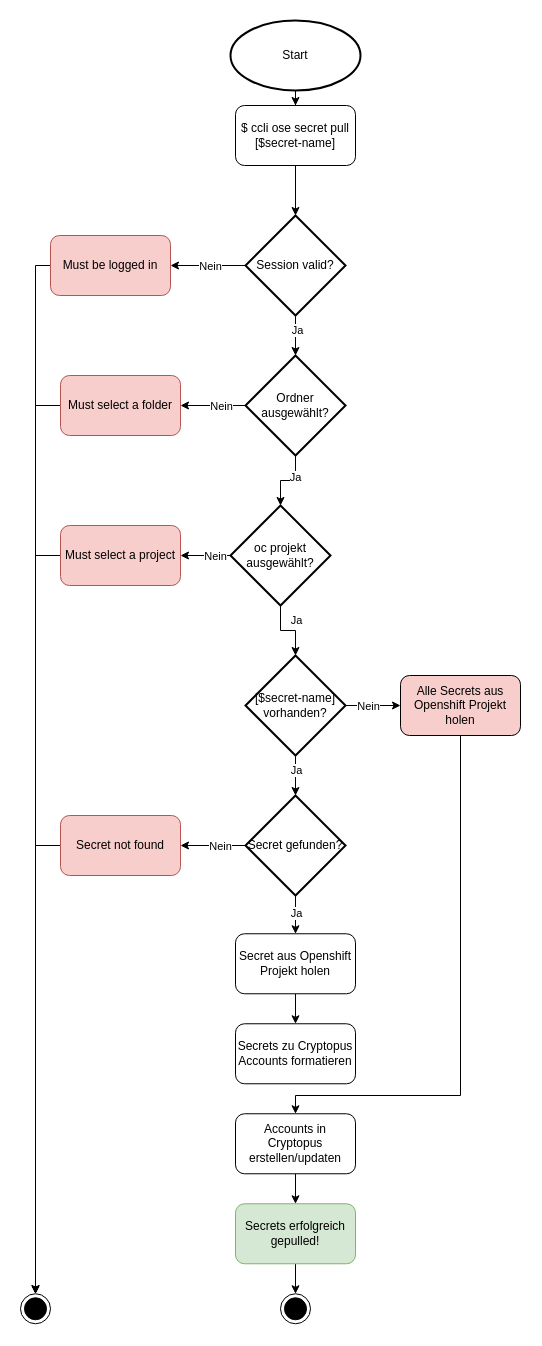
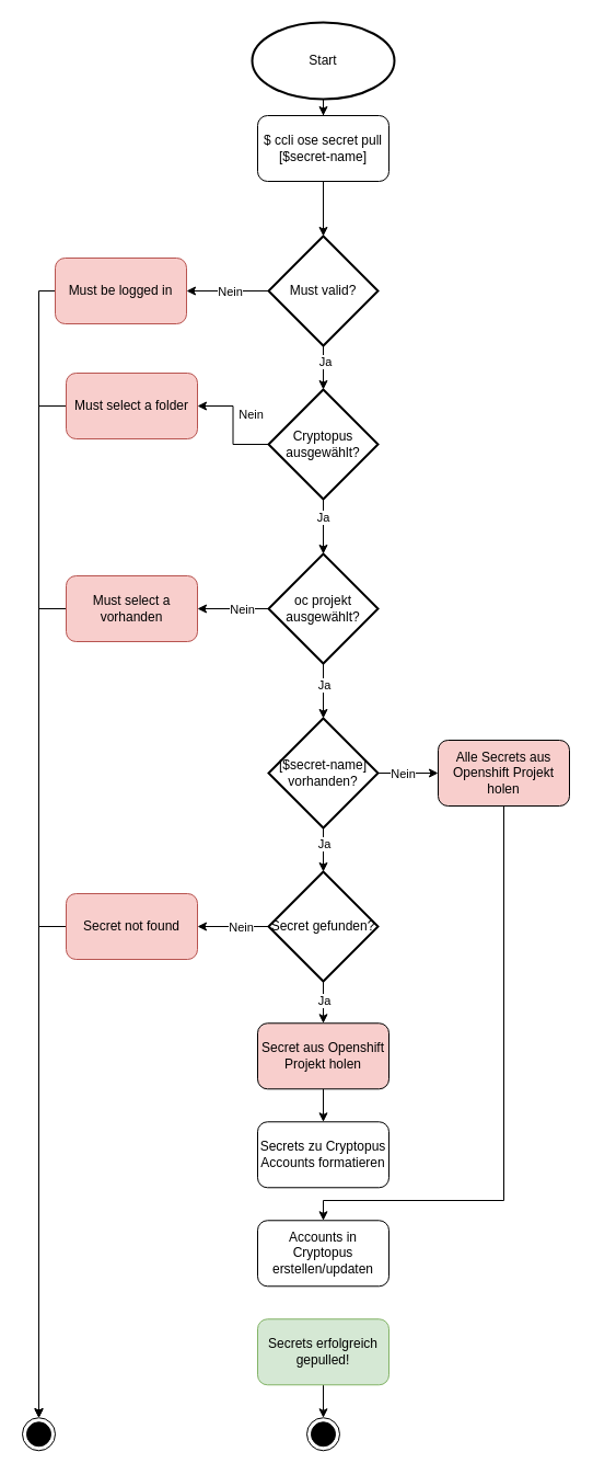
  <mxCell id="0" />
  <mxCell id="1" parent="0" />
  <mxCell id="2" style="edgeStyle=orthogonalEdgeStyle;rounded=0;orthogonalLoop=1;jettySize=auto;html=1;" parent="1" source="3" target="4" edge="1"><mxGeometry relative="1" as="geometry" /></mxCell>
  <mxCell id="3" value="&lt;div&gt;Start&lt;/div&gt;" style="strokeWidth=2;html=1;shape=mxgraph.flowchart.start_1;whiteSpace=wrap;" parent="1" vertex="1"><mxGeometry x="230" y="20" width="130" height="70" as="geometry" /></mxCell>
  <mxCell id="4" value="$ ccli ose secret pull [$secret-name]" style="rounded=1;whiteSpace=wrap;html=1;" parent="1" vertex="1"><mxGeometry x="235" y="105" width="120" height="60" as="geometry" /></mxCell>
  <mxCell id="5" value="" style="ellipse;html=1;shape=endState;fillColor=#000000;" parent="1" vertex="1"><mxGeometry x="20" y="1293.28" width="30" height="30" as="geometry" /></mxCell>
  <mxCell id="6" style="edgeStyle=orthogonalEdgeStyle;rounded=0;orthogonalLoop=1;jettySize=auto;html=1;" parent="1" source="11" target="5" edge="1"><mxGeometry relative="1" as="geometry"><Array as="points"><mxPoint x="35" y="265" /></Array></mxGeometry></mxCell>
  <mxCell id="7" style="edgeStyle=orthogonalEdgeStyle;rounded=0;orthogonalLoop=1;jettySize=auto;html=1;" parent="1" source="9" target="18" edge="1"><mxGeometry relative="1" as="geometry"><mxPoint x="295" y="375" as="targetPoint" /></mxGeometry></mxCell>
  <mxCell id="8" value="Ja" style="edgeLabel;html=1;align=center;verticalAlign=middle;resizable=0;points=[];" parent="7" vertex="1" connectable="0"><mxGeometry x="-0.307" y="1" relative="1" as="geometry"><mxPoint as="offset" /></mxGeometry></mxCell>
- <mxCell id="9" value="Session valid?" style="strokeWidth=2;html=1;shape=mxgraph.flowchart.decision;whiteSpace=wrap;" parent="1" vertex="1"><mxGeometry x="245" y="215" width="100" height="100" as="geometry" /></mxCell>
+ <mxCell id="9" value="Must valid?" style="strokeWidth=2;html=1;shape=mxgraph.flowchart.decision;whiteSpace=wrap;" parent="1" vertex="1"><mxGeometry x="245" y="215" width="100" height="100" as="geometry" /></mxCell>
  <mxCell id="10" style="edgeStyle=orthogonalEdgeStyle;rounded=0;orthogonalLoop=1;jettySize=auto;html=1;" parent="1" source="4" target="9" edge="1"><mxGeometry relative="1" as="geometry"><mxPoint x="295" y="165" as="sourcePoint" /><mxPoint x="295" y="385" as="targetPoint" /></mxGeometry></mxCell>
  <mxCell id="11" value="Must be logged in" style="rounded=1;whiteSpace=wrap;html=1;fillColor=#f8cecc;strokeColor=#b85450;" parent="1" vertex="1"><mxGeometry x="50" y="235" width="120" height="60" as="geometry" /></mxCell>
  <mxCell id="12" style="edgeStyle=orthogonalEdgeStyle;rounded=0;orthogonalLoop=1;jettySize=auto;html=1;" parent="1" source="9" target="11" edge="1"><mxGeometry relative="1" as="geometry"><mxPoint x="245" y="265.034" as="sourcePoint" /><mxPoint x="5" y="995" as="targetPoint" /></mxGeometry></mxCell>
  <mxCell id="13" value="&lt;div&gt;Nein&lt;/div&gt;" style="edgeLabel;html=1;align=center;verticalAlign=middle;resizable=0;points=[];" parent="12" vertex="1" connectable="0"><mxGeometry x="-0.773" y="1" relative="1" as="geometry"><mxPoint x="-26.39" y="-1" as="offset" /></mxGeometry></mxCell>
  <mxCell id="14" style="edgeStyle=orthogonalEdgeStyle;rounded=0;orthogonalLoop=1;jettySize=auto;html=1;" parent="1" source="18" target="20" edge="1"><mxGeometry relative="1" as="geometry" /></mxCell>
  <mxCell id="15" value="Nein" style="edgeLabel;html=1;align=center;verticalAlign=middle;resizable=0;points=[];" parent="14" vertex="1" connectable="0"><mxGeometry x="0.227" y="-1" relative="1" as="geometry"><mxPoint x="15" y="1" as="offset" /></mxGeometry></mxCell>
  <mxCell id="16" style="edgeStyle=orthogonalEdgeStyle;rounded=0;orthogonalLoop=1;jettySize=auto;html=1;" parent="1" source="18" target="24" edge="1"><mxGeometry relative="1" as="geometry"><mxPoint x="295" y="502" as="targetPoint" /></mxGeometry></mxCell>
  <mxCell id="17" value="Ja" style="edgeLabel;html=1;align=center;verticalAlign=middle;resizable=0;points=[];" parent="16" vertex="1" connectable="0"><mxGeometry x="-0.348" y="-1" relative="1" as="geometry"><mxPoint as="offset" /></mxGeometry></mxCell>
- <mxCell id="18" value="Ordner ausgewählt?" style="strokeWidth=2;html=1;shape=mxgraph.flowchart.decision;whiteSpace=wrap;" parent="1" vertex="1"><mxGeometry x="245" y="355" width="100" height="100" as="geometry" /></mxCell>
+ <mxCell id="18" value="Cryptopus ausgewählt?" style="strokeWidth=2;html=1;shape=mxgraph.flowchart.decision;whiteSpace=wrap;" parent="1" vertex="1"><mxGeometry x="245" y="355" width="100" height="100" as="geometry" /></mxCell>
  <mxCell id="19" style="edgeStyle=orthogonalEdgeStyle;rounded=0;orthogonalLoop=1;jettySize=auto;html=1;" parent="1" source="20" target="5" edge="1"><mxGeometry relative="1" as="geometry" /></mxCell>
- <mxCell id="20" value="Must select a folder" style="rounded=1;whiteSpace=wrap;html=1;fillColor=#f8cecc;strokeColor=#b85450;" parent="1" vertex="1"><mxGeometry x="60" y="375" width="120" height="60" as="geometry" /></mxCell>
+ <mxCell id="20" value="Must select a folder" style="rounded=1;whiteSpace=wrap;html=1;fillColor=#f8cecc;strokeColor=#b85450;" parent="1" vertex="1"><mxGeometry x="60" y="340" width="120" height="60" as="geometry" /></mxCell>
  <mxCell id="21" value="" style="ellipse;html=1;shape=endState;fillColor=#000000;" parent="1" vertex="1"><mxGeometry x="280" y="1293.28" width="30" height="30" as="geometry" /></mxCell>
  <mxCell id="22" style="edgeStyle=orthogonalEdgeStyle;rounded=0;orthogonalLoop=1;jettySize=auto;html=1;" parent="1" source="24" target="33" edge="1"><mxGeometry relative="1" as="geometry" /></mxCell>
  <mxCell id="23" value="Nein" style="edgeLabel;html=1;align=center;verticalAlign=middle;resizable=0;points=[];" parent="22" vertex="1" connectable="0"><mxGeometry x="0.274" y="2" relative="1" as="geometry"><mxPoint x="16.38" y="-2" as="offset" /></mxGeometry></mxCell>
- <mxCell id="24" value="oc projekt ausgewählt?" style="strokeWidth=2;html=1;shape=mxgraph.flowchart.decision;whiteSpace=wrap;" parent="1" vertex="1"><mxGeometry x="230" y="505" width="100" height="100" as="geometry" /></mxCell>
+ <mxCell id="24" value="oc projekt ausgewählt?" style="strokeWidth=2;html=1;shape=mxgraph.flowchart.decision;whiteSpace=wrap;" parent="1" vertex="1"><mxGeometry x="245" y="505" width="100" height="100" as="geometry" /></mxCell>
  <mxCell id="25" style="edgeStyle=orthogonalEdgeStyle;rounded=0;orthogonalLoop=1;jettySize=auto;html=1;" parent="1" source="29" target="42" edge="1"><mxGeometry relative="1" as="geometry"><mxPoint x="410" y="705" as="targetPoint" /></mxGeometry></mxCell>
  <mxCell id="26" value="Nein" style="edgeLabel;html=1;align=center;verticalAlign=middle;resizable=0;points=[];" parent="25" vertex="1" connectable="0"><mxGeometry x="-0.323" y="-1" relative="1" as="geometry"><mxPoint x="3" y="-1" as="offset" /></mxGeometry></mxCell>
  <mxCell id="27" style="edgeStyle=orthogonalEdgeStyle;rounded=0;orthogonalLoop=1;jettySize=auto;html=1;" parent="1" source="29" target="37" edge="1"><mxGeometry relative="1" as="geometry"><mxPoint x="295" y="815" as="targetPoint" /></mxGeometry></mxCell>
  <mxCell id="28" value="Ja" style="edgeLabel;html=1;align=center;verticalAlign=middle;resizable=0;points=[];" parent="27" vertex="1" connectable="0"><mxGeometry x="-0.324" relative="1" as="geometry"><mxPoint as="offset" /></mxGeometry></mxCell>
  <mxCell id="29" value="[$secret-name] vorhanden?" style="strokeWidth=2;html=1;shape=mxgraph.flowchart.decision;whiteSpace=wrap;" parent="1" vertex="1"><mxGeometry x="245" y="655" width="100" height="100" as="geometry" /></mxCell>
  <mxCell id="30" style="edgeStyle=orthogonalEdgeStyle;rounded=0;orthogonalLoop=1;jettySize=auto;html=1;" parent="1" source="24" target="29" edge="1"><mxGeometry relative="1" as="geometry"><mxPoint x="295" y="625" as="sourcePoint" /><mxPoint x="295" y="845" as="targetPoint" /></mxGeometry></mxCell>
  <mxCell id="31" value="Ja" style="edgeLabel;html=1;align=center;verticalAlign=middle;resizable=0;points=[];" parent="30" vertex="1" connectable="0"><mxGeometry x="0.319" relative="1" as="geometry"><mxPoint y="-13.33" as="offset" /></mxGeometry></mxCell>
  <mxCell id="32" style="edgeStyle=orthogonalEdgeStyle;rounded=0;orthogonalLoop=1;jettySize=auto;html=1;" parent="1" source="33" target="5" edge="1"><mxGeometry relative="1" as="geometry" /></mxCell>
- <mxCell id="33" value="Must select a project" style="rounded=1;whiteSpace=wrap;html=1;fillColor=#f8cecc;strokeColor=#b85450;" parent="1" vertex="1"><mxGeometry x="60" y="525" width="120" height="60" as="geometry" /></mxCell>
+ <mxCell id="33" value="Must select a vorhanden" style="rounded=1;whiteSpace=wrap;html=1;fillColor=#f8cecc;strokeColor=#b85450;" parent="1" vertex="1"><mxGeometry x="60" y="525" width="120" height="60" as="geometry" /></mxCell>
  <mxCell id="34" style="edgeStyle=orthogonalEdgeStyle;rounded=0;orthogonalLoop=1;jettySize=auto;html=1;" parent="1" source="38" target="5" edge="1"><mxGeometry relative="1" as="geometry"><mxPoint x="-160" y="1045" as="targetPoint" /></mxGeometry></mxCell>
  <mxCell id="35" style="edgeStyle=orthogonalEdgeStyle;rounded=0;orthogonalLoop=1;jettySize=auto;html=1;" parent="1" source="37" target="45" edge="1"><mxGeometry relative="1" as="geometry" /></mxCell>
  <mxCell id="36" value="Ja" style="edgeLabel;html=1;align=center;verticalAlign=middle;resizable=0;points=[];" parent="35" vertex="1" connectable="0"><mxGeometry x="0.2" y="5" relative="1" as="geometry"><mxPoint x="-5" y="-4.14" as="offset" /></mxGeometry></mxCell>
  <mxCell id="37" value="Secret gefunden?" style="strokeWidth=2;html=1;shape=mxgraph.flowchart.decision;whiteSpace=wrap;" parent="1" vertex="1"><mxGeometry x="245" y="795" width="100" height="100" as="geometry" /></mxCell>
  <mxCell id="38" value="Secret not found" style="rounded=1;whiteSpace=wrap;html=1;fillColor=#f8cecc;strokeColor=#b85450;" parent="1" vertex="1"><mxGeometry x="60" y="815" width="120" height="60" as="geometry" /></mxCell>
  <mxCell id="39" style="edgeStyle=orthogonalEdgeStyle;rounded=0;orthogonalLoop=1;jettySize=auto;html=1;" parent="1" source="37" target="38" edge="1"><mxGeometry relative="1" as="geometry"><mxPoint x="35" y="995" as="targetPoint" /><mxPoint x="245" y="845" as="sourcePoint" /></mxGeometry></mxCell>
  <mxCell id="40" value="Nein" style="edgeLabel;html=1;align=center;verticalAlign=middle;resizable=0;points=[];" parent="39" vertex="1" connectable="0"><mxGeometry x="-0.209" relative="1" as="geometry"><mxPoint as="offset" /></mxGeometry></mxCell>
  <mxCell id="41" style="edgeStyle=orthogonalEdgeStyle;rounded=0;orthogonalLoop=1;jettySize=auto;html=1;" parent="1" source="42" target="47" edge="1"><mxGeometry relative="1" as="geometry"><Array as="points"><mxPoint x="460" y="1095" /><mxPoint x="295" y="1095" /></Array></mxGeometry></mxCell>
  <mxCell id="42" value="Alle Secrets aus Openshift Projekt holen" style="rounded=1;whiteSpace=wrap;html=1;fillColor=#f8cecc;" parent="1" vertex="1"><mxGeometry x="400" y="675" width="120" height="60" as="geometry" /></mxCell>
  <mxCell id="43" value="Secrets zu Cryptopus Accounts formatieren" style="rounded=1;whiteSpace=wrap;html=1;" parent="1" vertex="1"><mxGeometry x="235" y="1023.28" width="120" height="60" as="geometry" /></mxCell>
  <mxCell id="44" style="edgeStyle=orthogonalEdgeStyle;rounded=0;orthogonalLoop=1;jettySize=auto;html=1;" parent="1" source="45" target="43" edge="1"><mxGeometry relative="1" as="geometry" /></mxCell>
- <mxCell id="45" value="Secret aus Openshift Projekt holen" style="rounded=1;whiteSpace=wrap;html=1;" parent="1" vertex="1"><mxGeometry x="235" y="933.28" width="120" height="60" as="geometry" /></mxCell>
- <mxCell id="46" style="edgeStyle=orthogonalEdgeStyle;rounded=0;orthogonalLoop=1;jettySize=auto;html=1;" parent="1" source="47" target="49" edge="1"><mxGeometry relative="1" as="geometry" /></mxCell>
+ <mxCell id="45" value="Secret aus Openshift Projekt holen" style="rounded=1;whiteSpace=wrap;html=1;fillColor=#f8cecc;" parent="1" vertex="1"><mxGeometry x="235" y="933.28" width="120" height="60" as="geometry" /></mxCell>
  <mxCell id="47" value="Accounts in Cryptopus erstellen/updaten" style="rounded=1;whiteSpace=wrap;html=1;" parent="1" vertex="1"><mxGeometry x="235" y="1113.28" width="120" height="60" as="geometry" /></mxCell>
  <mxCell id="48" style="edgeStyle=orthogonalEdgeStyle;rounded=0;orthogonalLoop=1;jettySize=auto;html=1;" parent="1" source="49" target="21" edge="1"><mxGeometry relative="1" as="geometry" /></mxCell>
  <mxCell id="49" value="Secrets erfolgreich gepulled!" style="rounded=1;whiteSpace=wrap;html=1;fillColor=#d5e8d4;strokeColor=#82b366;" parent="1" vertex="1"><mxGeometry x="235" y="1203.28" width="120" height="60" as="geometry" /></mxCell>
